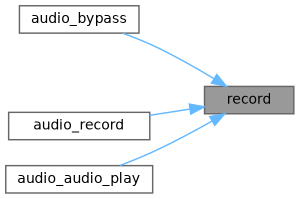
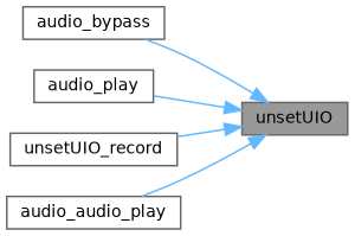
  digraph {
    rankdir=RL
    node [color=grey40 fillcolor=white fontname=Helvetica fontsize=10 shape=box style=filled]
    edge [color=steelblue1 dir=back fontname=Helvetica fontsize=10 labelfontname=Helvetica labelfontsize=10 style=solid]
-   n1 [color=gray40 fillcolor=grey60 fontcolor=black height=0.2 label=record width=0.4]
+   n1 [color=gray40 fillcolor=grey60 fontcolor=black height=0.2 label=unsetUIO width=0.4]
    n2 [height=0.2 label=audio_bypass width=0.4]
-   n4 [height=0.2 label=audio_record width=0.4]
+   n3 [height=0.2 label=audio_play width=0.4]
+   n4 [height=0.2 label=unsetUIO_record width=0.4]
    n5 [height=0.2 label=audio_audio_play width=0.4]
    n1 -> n2
+   n1 -> n3
    n1 -> n4
    n1 -> n5
  }
